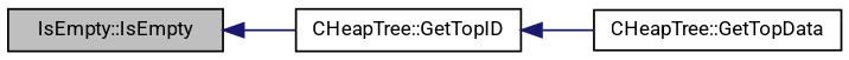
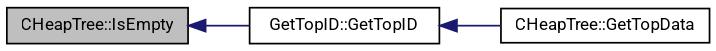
  digraph {
    fontname=Roboto
    rankdir=LR
    node [color=black fillcolor=white fontname=Roboto fontsize=10 shape=record style=filled]
    edge [color=midnightblue dir=back fontname=Roboto fontsize=10 labelfontname=Helvetica labelfontsize=10 style=solid]
-   n1 [fillcolor=grey75 fontcolor=black height=0.2 label="IsEmpty::IsEmpty" width=0.4]
-   n2 [height=0.2 label="CHeapTree::GetTopID" width=0.4]
+   n1 [fillcolor=grey75 fontcolor=black height=0.2 label="CHeapTree::IsEmpty" width=0.4]
+   n2 [height=0.2 label="GetTopID::GetTopID" width=0.4]
    n3 [height=0.2 label="CHeapTree::GetTopData" width=0.4]
    n1 -> n2
    n2 -> n3
  }
